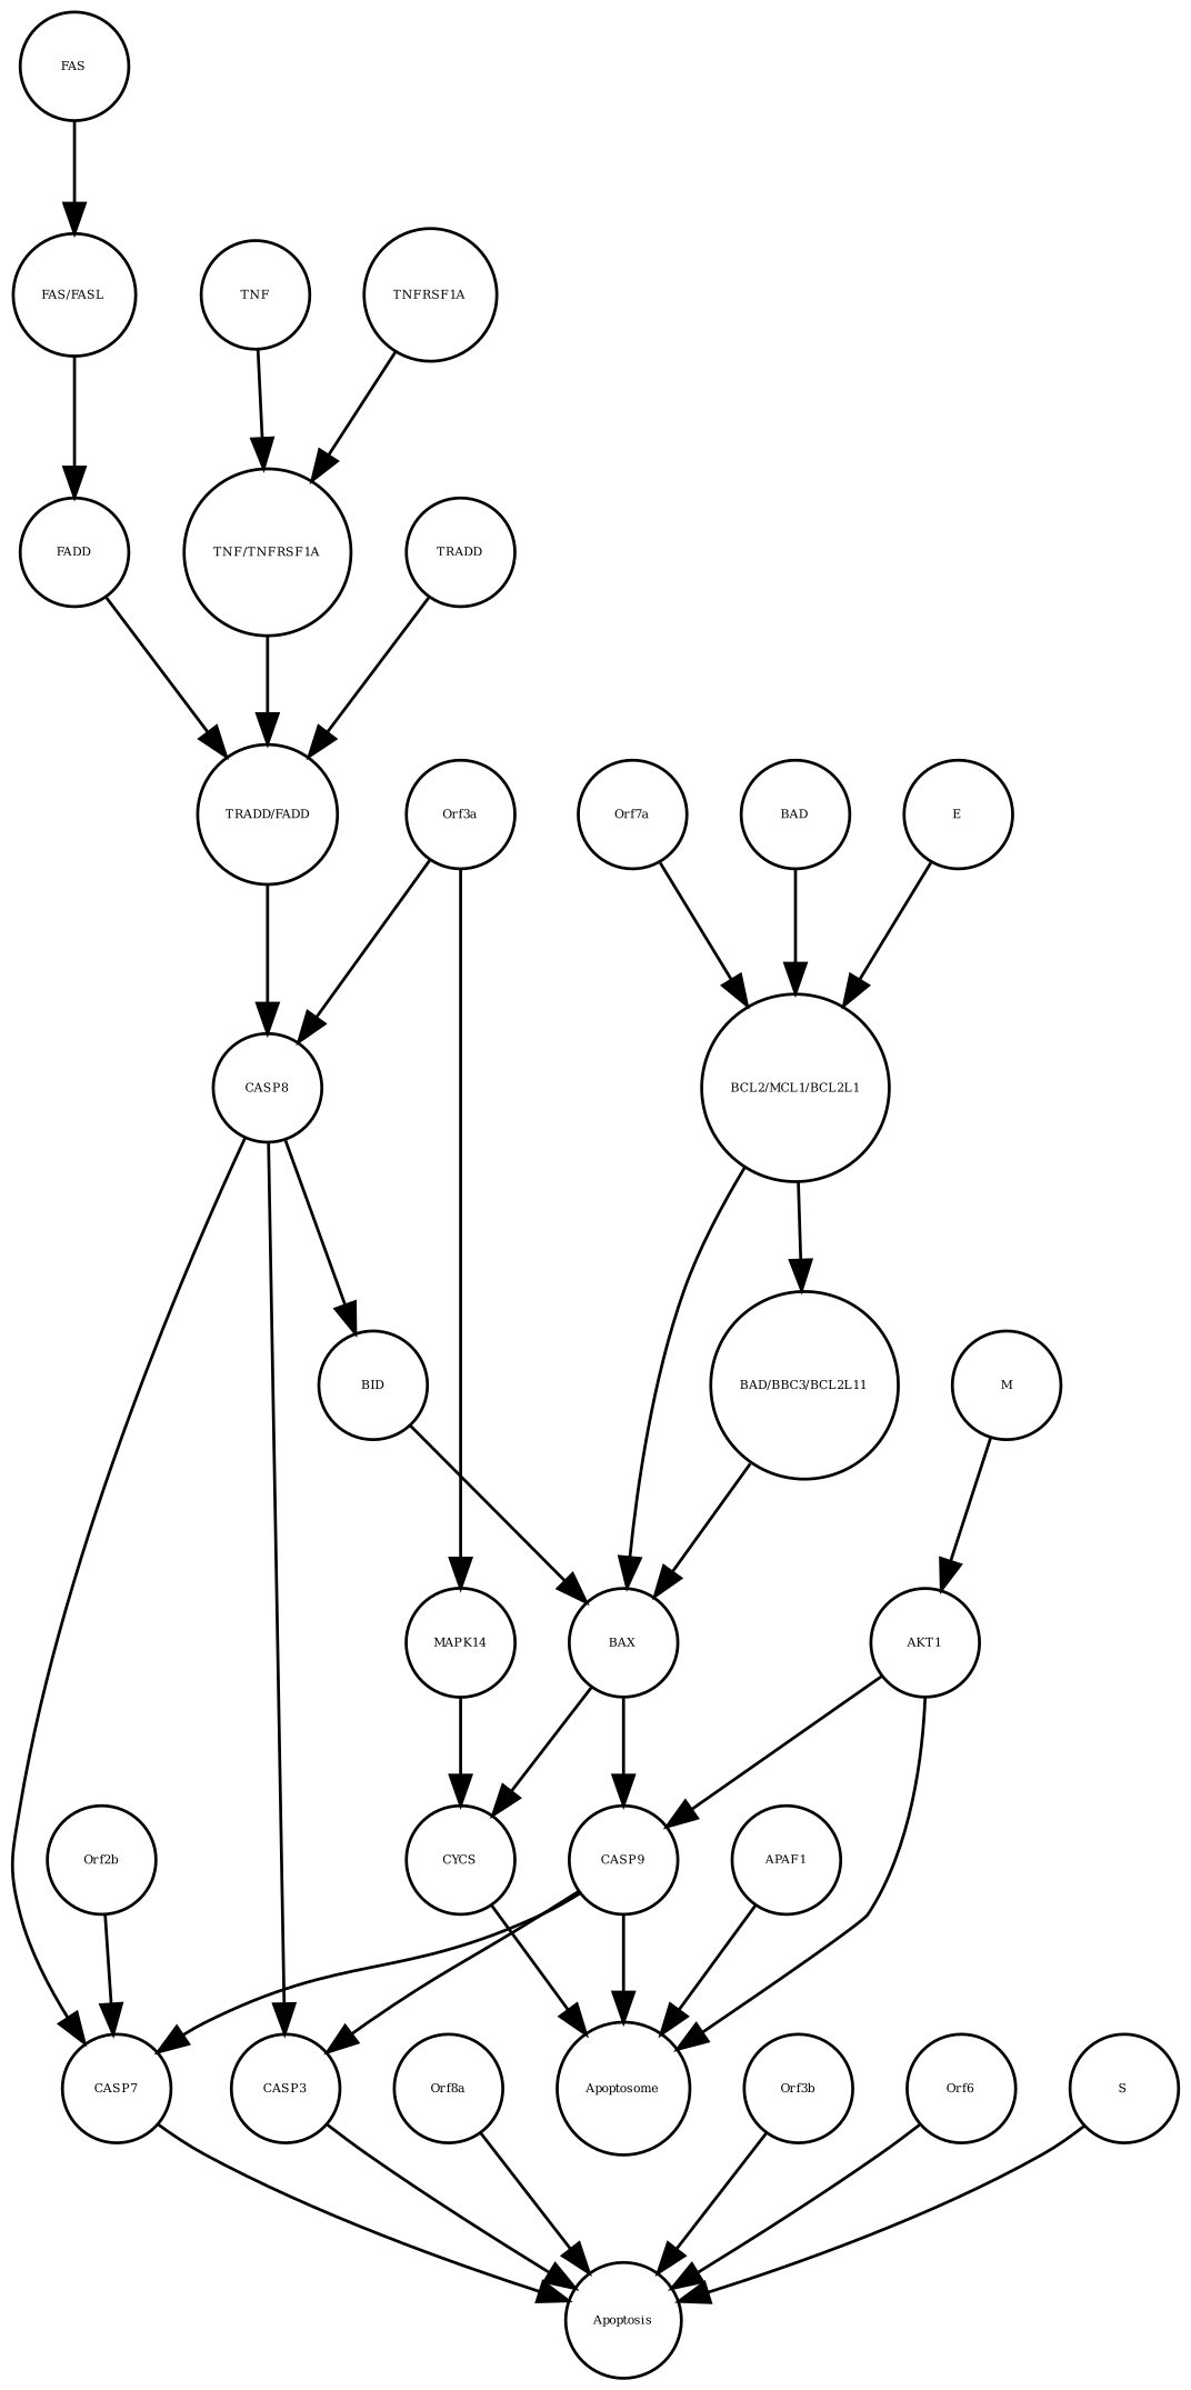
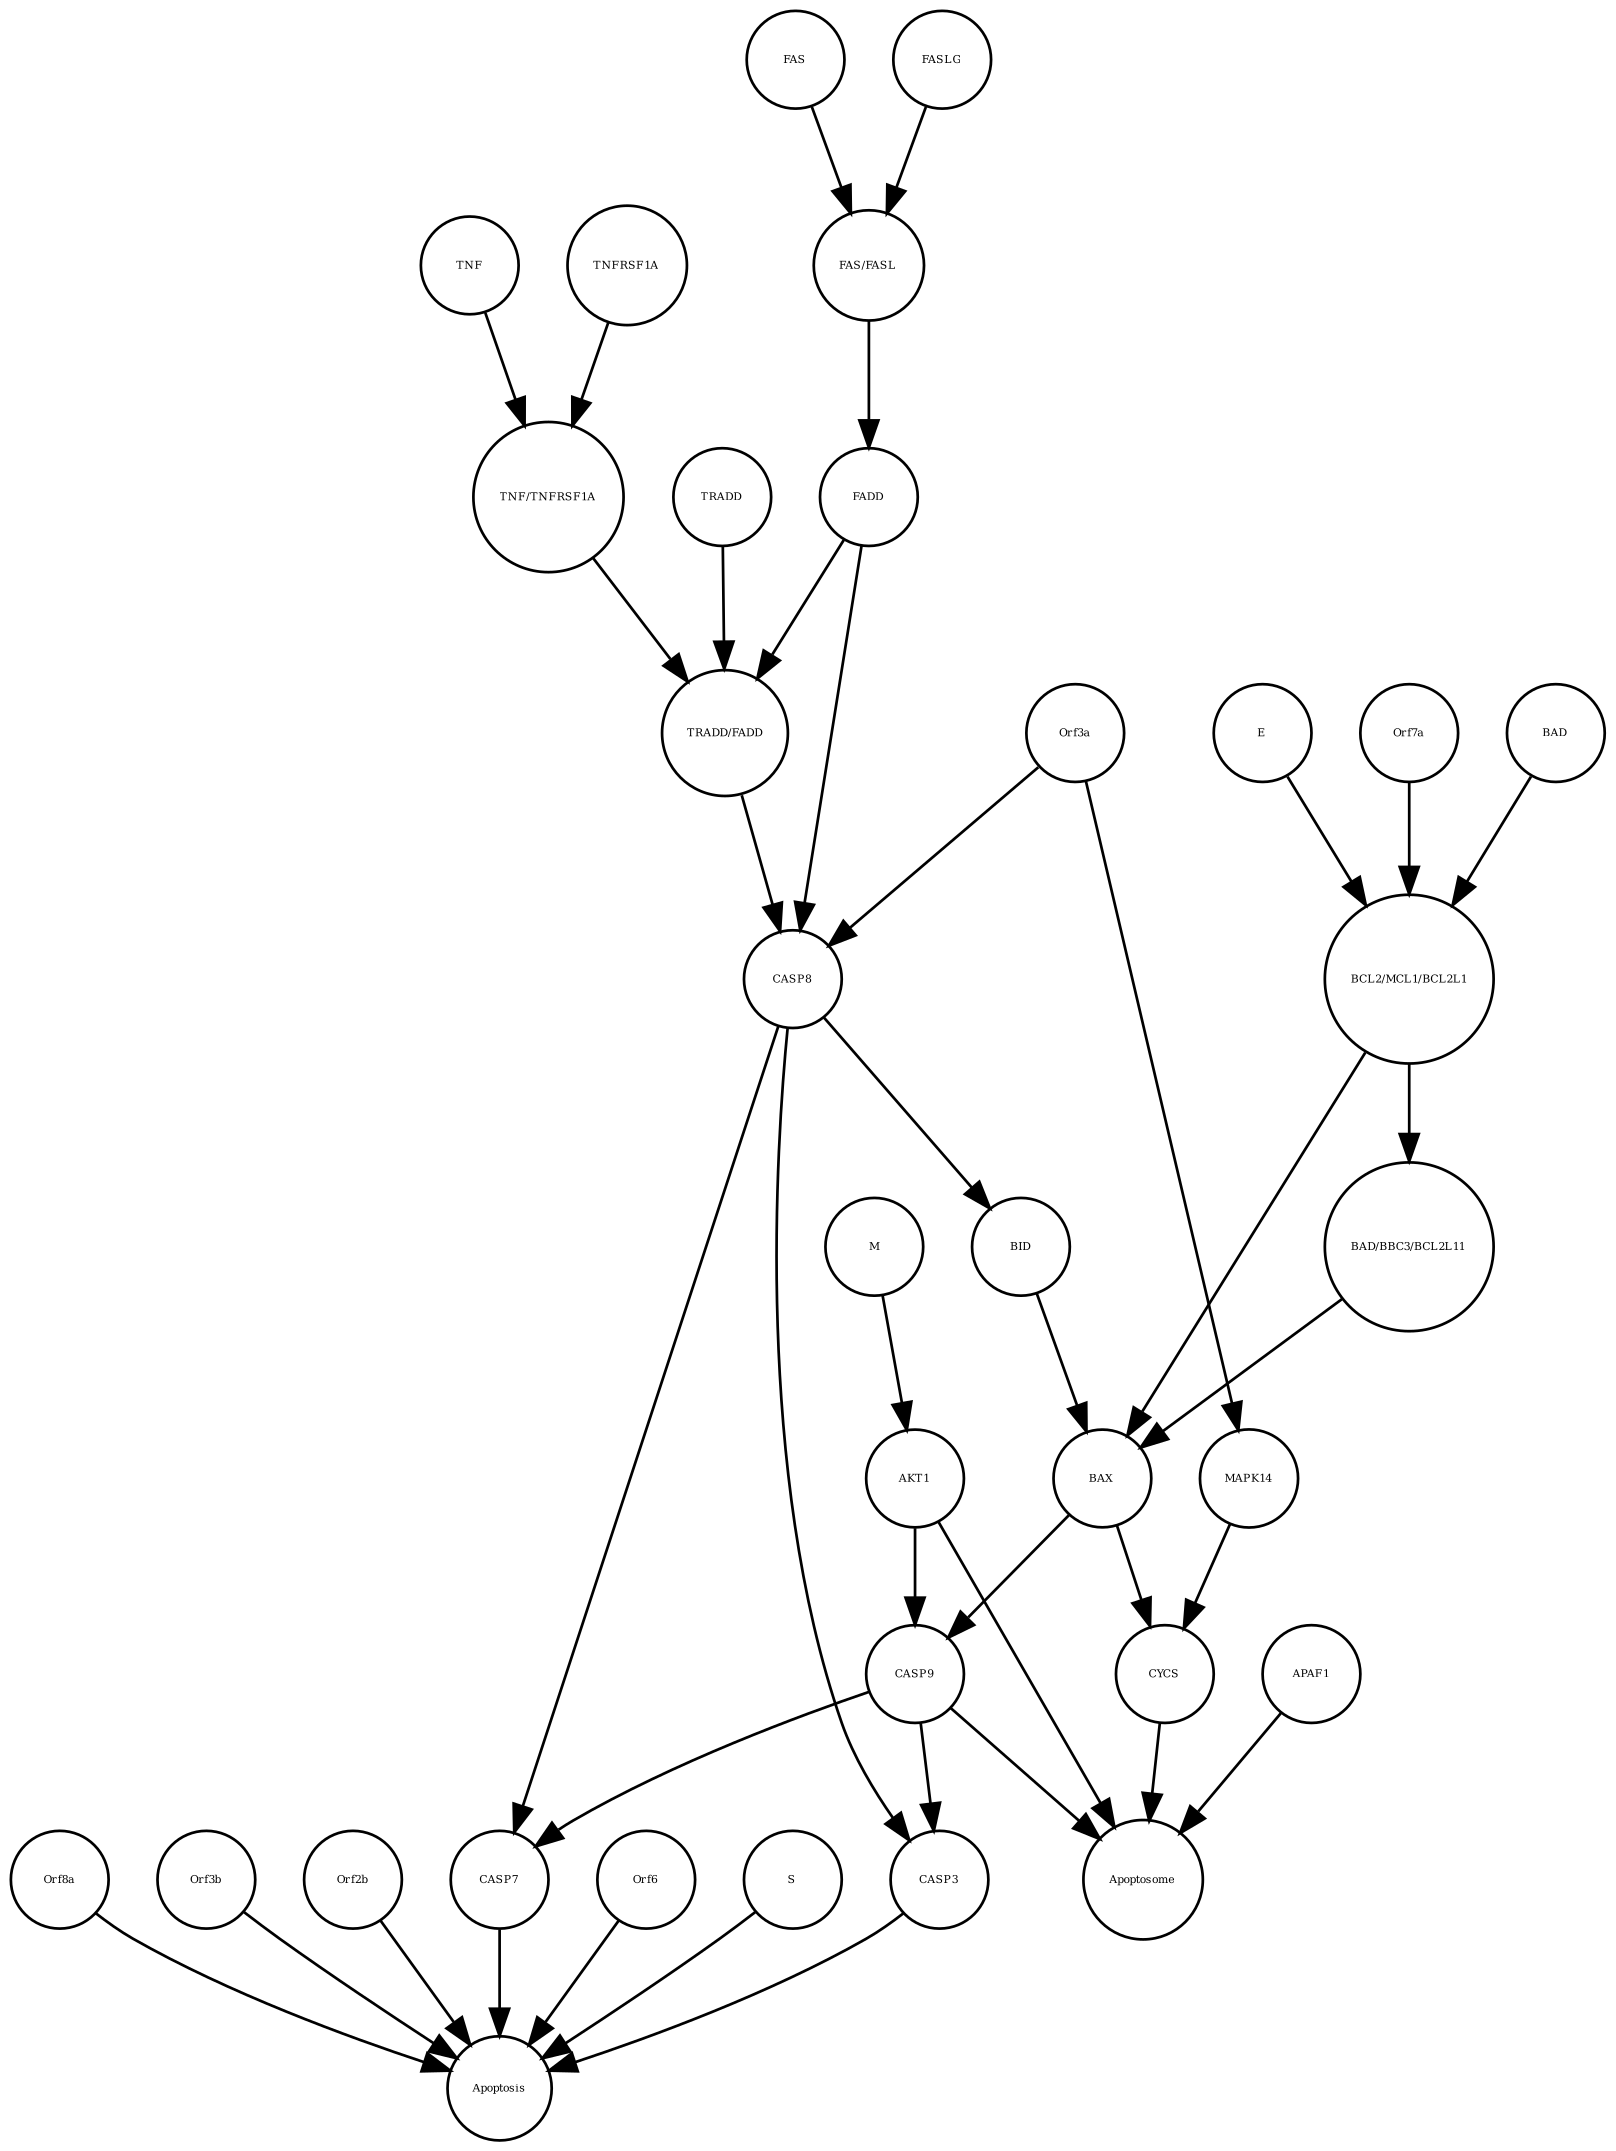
  strict digraph {
    node [bipartite=0 cls=macromolecule fontsize=4 shape=circle]
    edge [interaction_type=catalysis]
    n1 [annotation="urn_miriam_uniprot_P59634|urn_miriam_ncbigene_1489673" label=Orf6]
    n2 [annotation="urn_miriam_pubmed_31226023|urn_miriam_mesh_D017209|urn_miriam_doi_10.1007%2Fs10495-021-01656-2" cls=phenotype label=Apoptosis]
    n3 [annotation="urn_miriam_ncbigene_1489668|urn_miriam_uniprot_P59594|urn_miriam_hgnc.symbol_S|urn_miriam_pubmed_32275855|urn_miriam_pubmed_32155444|urn_miriam_pubmed_32075877|urn_miriam_pubmed_32225176" label=S]
    n4 [annotation=urn_miriam_pubmed_32555321 label=CASP3]
    n5 [annotation="urn_miriam_uniprot_Q7TFA0|urn_miriam_ncbigene_1489676" label=Orf8a]
    n6 [annotation="urn_miriam_uniprot_P59633|urn_miriam_ncbigene_1489670" label=Orf3b]
    n7 [annotation="urn_miriam_ncbigene_1489679|urn_miriam_uniprot_P59636" label=Orf2b]
    n8 [label=CASP7]
    n9 [annotation="urn_miriam_hgnc_11920|urn_miriam_uniprot_P25445|urn_miriam_refseq_NM_000043|urn_miriam_ensembl_ENSG00000026103|urn_miriam_ncbigene_355|urn_miriam_hgnc.symbol_FAS" label=FAS]
    n10 [cls=complex label="FAS/FASL"]
    n11 [label=FADD]
    n12 [label=CASP9]
    n13 [cls=complex label=Apoptosome]
    n14 [cls=complex label="TNF/TNFRSF1A"]
    n15 [cls=complex label="TRADD/FADD"]
    n16 [annotation="urn_miriam_hgnc_1509|urn_miriam_hgnc.symbol_CASP8|urn_miriam_doi_10.1038%2Fs41392-020-00334-0|urn_miriam_uniprot_Q14790|urn_miriam_ncbigene_841|urn_miriam_ec-code_3.4.22.61|urn_miriam_refseq_NM_001228|urn_miriam_ensembl_ENSG00000064012" label=CASP8]
    n17 [cls=complex label="BCL2/MCL1/BCL2L1"]
    n18 [label=BAX]
    n19 [cls=complex label="BAD/BBC3/BCL2L11"]
    n20 [annotation="urn_miriam_hgnc_19986|urn_miriam_uniprot_P99999|urn_miriam_ncbigene_54205|urn_miriam_hgnc.symbol_CYCS|urn_miriam_ensembl_ENSG00000172115|urn_miriam_refseq_NM_018947" label=CYCS]
    n21 [label=BID]
    n22 [annotation="urn_miriam_uniprot_P59637|urn_miriam_ncbigene_1489671|urn_miriam_hgnc.symbol_E|urn_miriam_pubmed_33100263|urn_miriam_pubmed_32555321|urn_miriam_ncbiprotein_YP_009724391.1" label=Orf3a]
    n23 [label=MAPK14]
    n24 [annotation="urn_miriam_hgnc.symbol_ORF7a|urn_miriam_uniprot_Q19QW4|urn_miriam_ncbigene_1489674" label=Orf7a]
    n25 [annotation="urn_miriam_ncbigene_317|urn_miriam_hgnc_576|urn_miriam_refseq_NM_181861.1|urn_miriam_hgnc.symbol_APAF1|urn_miriam_uniprot_O14727|urn_miriam_ensembl_ENSG00000120868" label=APAF1]
    n26 [annotation="urn_miriam_ncbiprotein_APO40582|urn_miriam_pubmed_16845612" label=M]
    n27 [label=AKT1]
    n28 [label=BAD]
+   n29 [annotation="urn_miriam_hgnc.symbol_FASLG|urn_miriam_ncbigene_356|urn_miriam_refseq_NM_000639|urn_miriam_ensembl_ENSG00000117560|urn_miriam_uniprot_P48023|urn_miriam_hgnc_11936|urn_miriam_doi_10.1101%2F2020.12.04.412494" label=FASLG]
    n30 [annotation="urn_miriam_uniprot_P59637|urn_miriam_ncbigene_1489671|urn_miriam_hgnc.symbol_E|urn_miriam_pubmed_32785274|urn_miriam_pubmed_32818817" label=E]
    n31 [annotation="urn_miriam_refseq_NM_000594|urn_miriam_hgnc.symbol_TNF|urn_miriam_uniprot_P01375|urn_miriam_hgnc_11892|urn_miriam_ncbigene_7124|urn_miriam_ensembl_ENSG00000232810" label=TNF]
    n32 [annotation="urn_miriam_ncbigene_8717|urn_miriam_ensembl_ENSG00000102871|urn_miriam_refseq_NM_001323552|urn_miriam_uniprot_Q15628|urn_miriam_hgnc_12030|urn_miriam_hgnc.symbol_TRADD" label=TRADD]
    n33 [annotation="urn_miriam_ncbigene_7132|urn_miriam_refseq_NM_001065|urn_miriam_ensembl_ENSG00000067182|urn_miriam_uniprot_P19438|urn_miriam_hgnc.symbol_TNFRSF1A|urn_miriam_hgnc_11916" label=TNFRSF1A]
    n1 -> n2 [interaction_type=stimulation]
    n3 -> n2 [interaction_type=stimulation]
    n4 -> n2 [interaction_type=stimulation]
    n5 -> n2 [interaction_type=stimulation]
    n6 -> n2 [interaction_type=stimulation]
-   n7 -> n8 [interaction_type=stimulation]
+   n7 -> n2 [interaction_type=stimulation]
    n8 -> n2 [interaction_type=stimulation]
    n9 -> n10 [interaction_type=production]
    n10 -> n11 [annotation="urn_miriam_pubmed_31226023|urn_miriam_kegg.pathway_hsa04210"]
    n11 -> n15 [interaction_type=production]
+   n11 -> n16 [annotation="urn_miriam_pubmed_31226023|urn_miriam_kegg.pathway_hsa04210|urn_miriam_pubmed_32555321|urn_miriam_taxonomy_2697049"]
    n12 -> n4 [annotation="urn_miriam_pubmed_31226023|urn_miriam_kegg.pathway_hsa04210"]
    n12 -> n8 [annotation="urn_miriam_pubmed_31226023|urn_miriam_kegg.pathway_hsa04210"]
    n12 -> n13 [interaction_type=production]
    n14 -> n15 [annotation="urn_miriam_kegg.pathway_hsa04210"]
    n15 -> n16 [annotation="urn_miriam_pubmed_31226023|urn_miriam_kegg.pathway_hsa04210|urn_miriam_pubmed_32555321|urn_miriam_taxonomy_2697049"]
    n16 -> n4 [annotation="urn_miriam_pubmed_31226023|urn_miriam_kegg.pathway_hsa04210"]
    n16 -> n8 [annotation="urn_miriam_pubmed_31226023|urn_miriam_kegg.pathway_hsa04210"]
    n16 -> n21 [annotation="urn_miriam_pubmed_31226023|urn_miriam_kegg.pathway_hsa04210"]
    n17 -> n18 [annotation="urn_miriam_pubmed_31226023|urn_miriam_kegg.pathway_hsa04210" interaction_type=inhibition]
    n17 -> n19 [annotation=urn_miriam_pubmed_31226023 interaction_type=inhibition]
    n18 -> n12 [annotation="urn_miriam_pubmed_31226023|urn_miriam_kegg.pathway_hsa04210"]
    n18 -> n20 [annotation="urn_miriam_pubmed_31226023|urn_miriam_kegg.pathway_hsa04210"]
    n19 -> n18 [annotation="urn_miriam_pubmed_31226023|urn_miriam_kegg.pathway_hsa04210"]
    n20 -> n13 [interaction_type=production]
    n21 -> n18 [annotation="urn_miriam_pubmed_31226023|urn_miriam_kegg.pathway_hsa04210"]
    n22 -> n16 [annotation="urn_miriam_pubmed_31226023|urn_miriam_kegg.pathway_hsa04210|urn_miriam_pubmed_32555321|urn_miriam_taxonomy_2697049"]
    n22 -> n23 [annotation="urn_miriam_pubmed_31226023|urn_miriam_taxonomy_227984"]
    n23 -> n20 [annotation="urn_miriam_pubmed_31226023|urn_miriam_kegg.pathway_hsa04210"]
    n24 -> n17 [annotation="urn_miriam_taxonomy_694009|urn_miriam_pubmed_15694340|urn_miriam_kegg.pathway_hsa04210|urn_miriam_pubmed_17428862" interaction_type=inhibition]
    n25 -> n13 [interaction_type=production]
    n26 -> n27 [annotation="urn_miriam_pubmed_31226023|urn_miriam_taxonomy_227984" interaction_type=inhibition]
    n27 -> n12 [annotation="urn_miriam_pubmed_31226023|urn_miriam_kegg.pathway_hsa04210" interaction_type=inhibition]
    n27 -> n13 [annotation="urn_miriam_pubmed_31226023|urn_miriam_kegg.pathway_hsa04210" interaction_type=inhibition]
    n28 -> n17 [annotation="urn_miriam_taxonomy_694009|urn_miriam_pubmed_15694340|urn_miriam_kegg.pathway_hsa04210|urn_miriam_pubmed_17428862" interaction_type=inhibition]
+   n29 -> n10 [interaction_type=production]
    n30 -> n17 [annotation="urn_miriam_taxonomy_694009|urn_miriam_pubmed_15694340|urn_miriam_kegg.pathway_hsa04210|urn_miriam_pubmed_17428862" interaction_type=inhibition]
    n31 -> n14 [interaction_type=production]
    n32 -> n15 [interaction_type=production]
    n33 -> n14 [interaction_type=production]
  }
